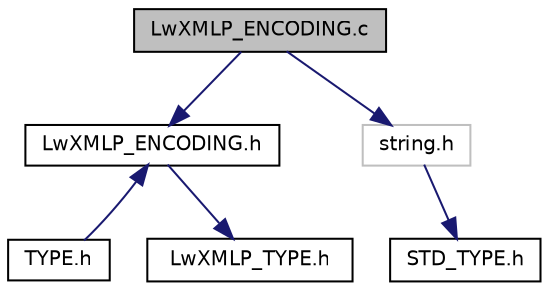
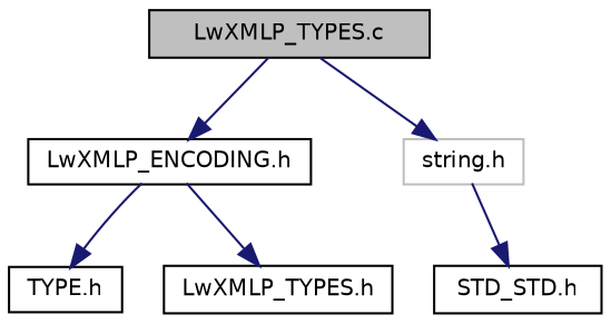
  digraph {
    node [color=black fillcolor=white fontname=Helvetica fontsize=10 shape=record style=filled]
    edge [color=midnightblue fontname=Helvetica fontsize=10 labelfontname=Helvetica labelfontsize=10 style=solid]
-   n1 [fillcolor=grey75 fontcolor=black height=0.2 label="LwXMLP_ENCODING.c" width=0.4]
+   n1 [fillcolor=grey75 fontcolor=black height=0.2 label="LwXMLP_TYPES.c" width=0.4]
    n2 [height=0.2 label="LwXMLP_ENCODING.h" width=0.4]
    n3 [color=grey75 height=0.2 label="string.h" width=0.4]
    n4 [height=0.2 label="TYPE.h" width=0.4]
-   n5 [height=0.2 label="LwXMLP_TYPE.h" width=0.4]
-   n6 [height=0.2 label="STD_TYPE.h" width=0.4]
+   n5 [height=0.2 label="LwXMLP_TYPES.h" width=0.4]
+   n6 [height=0.2 label="STD_STD.h" width=0.4]
    n1 -> n2
    n1 -> n3
-   n4 -> n2
+   n2 -> n4
    n2 -> n5
    n3 -> n6
  }
